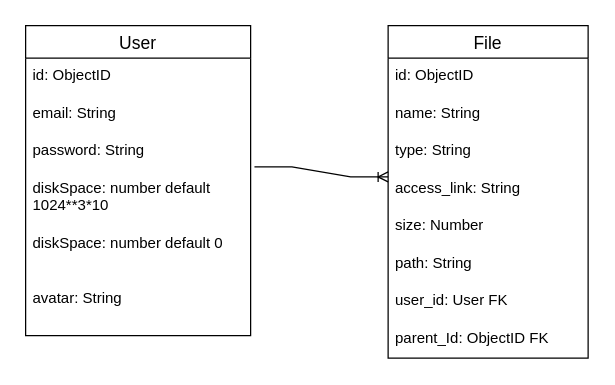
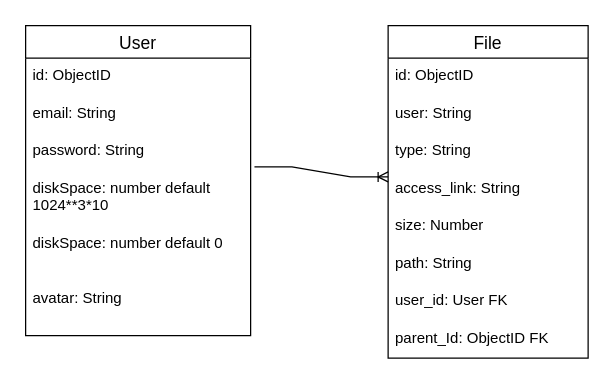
  <mxCell id="0" />
  <mxCell id="1" parent="0" />
  <mxCell id="2" value="User" style="swimlane;fontStyle=0;childLayout=stackLayout;horizontal=1;startSize=26;horizontalStack=0;resizeParent=1;resizeParentMax=0;resizeLast=0;collapsible=1;marginBottom=0;align=center;fontSize=14;" parent="1" vertex="1"><mxGeometry x="20" y="20" width="180" height="248" as="geometry" /></mxCell>
  <mxCell id="3" value="&lt;font style=&quot;vertical-align: inherit;&quot;&gt;&lt;font style=&quot;vertical-align: inherit;&quot;&gt;id: ObjectID&lt;/font&gt;&lt;/font&gt;" style="text;strokeColor=none;fillColor=none;spacingLeft=4;spacingRight=4;overflow=hidden;rotatable=0;points=[[0,0.5],[1,0.5]];portConstraint=eastwest;fontSize=12;whiteSpace=wrap;html=1;" parent="2" vertex="1"><mxGeometry y="26" width="180" height="30" as="geometry" /></mxCell>
  <mxCell id="4" value="&lt;font style=&quot;vertical-align: inherit;&quot;&gt;&lt;font style=&quot;vertical-align: inherit;&quot;&gt;еmail: String&lt;/font&gt;&lt;/font&gt;" style="text;strokeColor=none;fillColor=none;spacingLeft=4;spacingRight=4;overflow=hidden;rotatable=0;points=[[0,0.5],[1,0.5]];portConstraint=eastwest;fontSize=12;whiteSpace=wrap;html=1;" parent="2" vertex="1"><mxGeometry y="56" width="180" height="30" as="geometry" /></mxCell>
  <mxCell id="5" value="&lt;font style=&quot;vertical-align: inherit;&quot;&gt;&lt;font style=&quot;vertical-align: inherit;&quot;&gt;password: String&lt;/font&gt;&lt;/font&gt;" style="text;strokeColor=none;fillColor=none;spacingLeft=4;spacingRight=4;overflow=hidden;rotatable=0;points=[[0,0.5],[1,0.5]];portConstraint=eastwest;fontSize=12;whiteSpace=wrap;html=1;" parent="2" vertex="1"><mxGeometry y="86" width="180" height="30" as="geometry" /></mxCell>
  <mxCell id="6" value="&lt;font style=&quot;vertical-align: inherit;&quot;&gt;&lt;font style=&quot;vertical-align: inherit;&quot;&gt;&lt;font style=&quot;vertical-align: inherit;&quot;&gt;&lt;font style=&quot;vertical-align: inherit;&quot;&gt;&lt;font style=&quot;vertical-align: inherit;&quot;&gt;&lt;font style=&quot;vertical-align: inherit;&quot;&gt;&lt;font style=&quot;vertical-align: inherit;&quot;&gt;&lt;font style=&quot;vertical-align: inherit;&quot;&gt;diskSpace: number default 1024**3*10&lt;/font&gt;&lt;/font&gt;&lt;/font&gt;&lt;/font&gt;&lt;/font&gt;&lt;/font&gt;&lt;/font&gt;&lt;/font&gt;" style="text;strokeColor=none;fillColor=none;spacingLeft=4;spacingRight=4;overflow=hidden;rotatable=0;points=[[0,0.5],[1,0.5]];portConstraint=eastwest;fontSize=12;whiteSpace=wrap;html=1;" parent="2" vertex="1"><mxGeometry y="116" width="180" height="44" as="geometry" /></mxCell>
  <mxCell id="7" value="&lt;font style=&quot;vertical-align: inherit;&quot;&gt;&lt;font style=&quot;vertical-align: inherit;&quot;&gt;&lt;font style=&quot;vertical-align: inherit;&quot;&gt;&lt;font style=&quot;vertical-align: inherit;&quot;&gt;&lt;font style=&quot;vertical-align: inherit;&quot;&gt;&lt;font style=&quot;vertical-align: inherit;&quot;&gt;&lt;font style=&quot;vertical-align: inherit;&quot;&gt;&lt;font style=&quot;vertical-align: inherit;&quot;&gt;&lt;font style=&quot;vertical-align: inherit;&quot;&gt;&lt;font style=&quot;vertical-align: inherit;&quot;&gt;diskSpace: number default 0&lt;/font&gt;&lt;/font&gt;&lt;/font&gt;&lt;/font&gt;&lt;/font&gt;&lt;/font&gt;&lt;/font&gt;&lt;/font&gt;&lt;/font&gt;&lt;/font&gt;" style="text;strokeColor=none;fillColor=none;spacingLeft=4;spacingRight=4;overflow=hidden;rotatable=0;points=[[0,0.5],[1,0.5]];portConstraint=eastwest;fontSize=12;whiteSpace=wrap;html=1;" parent="2" vertex="1"><mxGeometry y="160" width="180" height="44" as="geometry" /></mxCell>
  <mxCell id="8" value="&lt;font style=&quot;vertical-align: inherit;&quot;&gt;&lt;font style=&quot;vertical-align: inherit;&quot;&gt;&lt;font style=&quot;vertical-align: inherit;&quot;&gt;&lt;font style=&quot;vertical-align: inherit;&quot;&gt;&lt;font style=&quot;vertical-align: inherit;&quot;&gt;&lt;font style=&quot;vertical-align: inherit;&quot;&gt;&lt;font style=&quot;vertical-align: inherit;&quot;&gt;&lt;font style=&quot;vertical-align: inherit;&quot;&gt;&lt;font style=&quot;vertical-align: inherit;&quot;&gt;&lt;font style=&quot;vertical-align: inherit;&quot;&gt;&lt;font style=&quot;vertical-align: inherit;&quot;&gt;&lt;font style=&quot;vertical-align: inherit;&quot;&gt;avatar: String&lt;/font&gt;&lt;/font&gt;&lt;/font&gt;&lt;/font&gt;&lt;/font&gt;&lt;/font&gt;&lt;/font&gt;&lt;/font&gt;&lt;/font&gt;&lt;/font&gt;&lt;/font&gt;&lt;/font&gt;" style="text;strokeColor=none;fillColor=none;spacingLeft=4;spacingRight=4;overflow=hidden;rotatable=0;points=[[0,0.5],[1,0.5]];portConstraint=eastwest;fontSize=12;whiteSpace=wrap;html=1;" parent="2" vertex="1"><mxGeometry y="204" width="180" height="44" as="geometry" /></mxCell>
  <mxCell id="9" value="File" style="swimlane;fontStyle=0;childLayout=stackLayout;horizontal=1;startSize=26;horizontalStack=0;resizeParent=1;resizeParentMax=0;resizeLast=0;collapsible=1;marginBottom=0;align=center;fontSize=14;" parent="1" vertex="1"><mxGeometry x="310" y="20" width="160" height="266" as="geometry" /></mxCell>
  <mxCell id="10" value="&lt;font style=&quot;vertical-align: inherit;&quot;&gt;&lt;font style=&quot;vertical-align: inherit;&quot;&gt;id: ObjectID&lt;/font&gt;&lt;/font&gt;" style="text;strokeColor=none;fillColor=none;spacingLeft=4;spacingRight=4;overflow=hidden;rotatable=0;points=[[0,0.5],[1,0.5]];portConstraint=eastwest;fontSize=12;whiteSpace=wrap;html=1;" parent="9" vertex="1"><mxGeometry y="26" width="160" height="30" as="geometry" /></mxCell>
- <mxCell id="11" value="&lt;font style=&quot;vertical-align: inherit;&quot;&gt;&lt;font style=&quot;vertical-align: inherit;&quot;&gt;name: String&lt;/font&gt;&lt;/font&gt;" style="text;strokeColor=none;fillColor=none;spacingLeft=4;spacingRight=4;overflow=hidden;rotatable=0;points=[[0,0.5],[1,0.5]];portConstraint=eastwest;fontSize=12;whiteSpace=wrap;html=1;" parent="9" vertex="1"><mxGeometry y="56" width="160" height="30" as="geometry" /></mxCell>
+ <mxCell id="11" value="&lt;font style=&quot;vertical-align: inherit;&quot;&gt;&lt;font style=&quot;vertical-align: inherit;&quot;&gt;user: String&lt;/font&gt;&lt;/font&gt;" style="text;strokeColor=none;fillColor=none;spacingLeft=4;spacingRight=4;overflow=hidden;rotatable=0;points=[[0,0.5],[1,0.5]];portConstraint=eastwest;fontSize=12;whiteSpace=wrap;html=1;" parent="9" vertex="1"><mxGeometry y="56" width="160" height="30" as="geometry" /></mxCell>
  <mxCell id="12" value="&lt;font style=&quot;vertical-align: inherit;&quot;&gt;&lt;font style=&quot;vertical-align: inherit;&quot;&gt;type: String&lt;/font&gt;&lt;/font&gt;" style="text;strokeColor=none;fillColor=none;spacingLeft=4;spacingRight=4;overflow=hidden;rotatable=0;points=[[0,0.5],[1,0.5]];portConstraint=eastwest;fontSize=12;whiteSpace=wrap;html=1;" parent="9" vertex="1"><mxGeometry y="86" width="160" height="30" as="geometry" /></mxCell>
  <mxCell id="13" value="&lt;font style=&quot;vertical-align: inherit;&quot;&gt;&lt;font style=&quot;vertical-align: inherit;&quot;&gt;аccess_link: String&lt;/font&gt;&lt;/font&gt;" style="text;strokeColor=none;fillColor=none;spacingLeft=4;spacingRight=4;overflow=hidden;rotatable=0;points=[[0,0.5],[1,0.5]];portConstraint=eastwest;fontSize=12;whiteSpace=wrap;html=1;" parent="9" vertex="1"><mxGeometry y="116" width="160" height="30" as="geometry" /></mxCell>
  <mxCell id="14" value="&lt;font style=&quot;vertical-align: inherit;&quot;&gt;&lt;font style=&quot;vertical-align: inherit;&quot;&gt;&lt;font style=&quot;vertical-align: inherit;&quot;&gt;&lt;font style=&quot;vertical-align: inherit;&quot;&gt;size: Number&lt;/font&gt;&lt;/font&gt;&lt;/font&gt;&lt;/font&gt;" style="text;strokeColor=none;fillColor=none;spacingLeft=4;spacingRight=4;overflow=hidden;rotatable=0;points=[[0,0.5],[1,0.5]];portConstraint=eastwest;fontSize=12;whiteSpace=wrap;html=1;" parent="9" vertex="1"><mxGeometry y="146" width="160" height="30" as="geometry" /></mxCell>
  <mxCell id="15" value="&lt;font style=&quot;vertical-align: inherit;&quot;&gt;&lt;font style=&quot;vertical-align: inherit;&quot;&gt;&lt;font style=&quot;vertical-align: inherit;&quot;&gt;&lt;font style=&quot;vertical-align: inherit;&quot;&gt;path: String&lt;/font&gt;&lt;/font&gt;&lt;/font&gt;&lt;/font&gt;" style="text;strokeColor=none;fillColor=none;spacingLeft=4;spacingRight=4;overflow=hidden;rotatable=0;points=[[0,0.5],[1,0.5]];portConstraint=eastwest;fontSize=12;whiteSpace=wrap;html=1;" vertex="1" parent="9"><mxGeometry y="176" width="160" height="30" as="geometry" /></mxCell>
  <mxCell id="16" value="&lt;font style=&quot;vertical-align: inherit;&quot;&gt;&lt;font style=&quot;vertical-align: inherit;&quot;&gt;&lt;font style=&quot;vertical-align: inherit;&quot;&gt;&lt;font style=&quot;vertical-align: inherit;&quot;&gt;user_id: User FK&lt;/font&gt;&lt;/font&gt;&lt;/font&gt;&lt;/font&gt;" style="text;strokeColor=none;fillColor=none;spacingLeft=4;spacingRight=4;overflow=hidden;rotatable=0;points=[[0,0.5],[1,0.5]];portConstraint=eastwest;fontSize=12;whiteSpace=wrap;html=1;" parent="9" vertex="1"><mxGeometry y="206" width="160" height="30" as="geometry" /></mxCell>
  <mxCell id="17" value="&lt;font style=&quot;vertical-align: inherit;&quot;&gt;&lt;font style=&quot;vertical-align: inherit;&quot;&gt;&lt;font style=&quot;vertical-align: inherit;&quot;&gt;&lt;font style=&quot;vertical-align: inherit;&quot;&gt;parent_Id: ObjectID FK&lt;/font&gt;&lt;/font&gt;&lt;/font&gt;&lt;/font&gt;" style="text;strokeColor=none;fillColor=none;spacingLeft=4;spacingRight=4;overflow=hidden;rotatable=0;points=[[0,0.5],[1,0.5]];portConstraint=eastwest;fontSize=12;whiteSpace=wrap;html=1;" parent="9" vertex="1"><mxGeometry y="236" width="160" height="30" as="geometry" /></mxCell>
  <mxCell id="18" value="" style="edgeStyle=entityRelationEdgeStyle;fontSize=12;html=1;endArrow=ERoneToMany;rounded=0;entryX=0;entryY=0.167;entryDx=0;entryDy=0;entryPerimeter=0;exitX=1.017;exitY=-0.068;exitDx=0;exitDy=0;exitPerimeter=0;" parent="1" source="6" target="13" edge="1"><mxGeometry width="100" height="100" relative="1" as="geometry"><mxPoint x="200" y="316" as="sourcePoint" /><mxPoint x="300" y="216" as="targetPoint" /></mxGeometry></mxCell>
